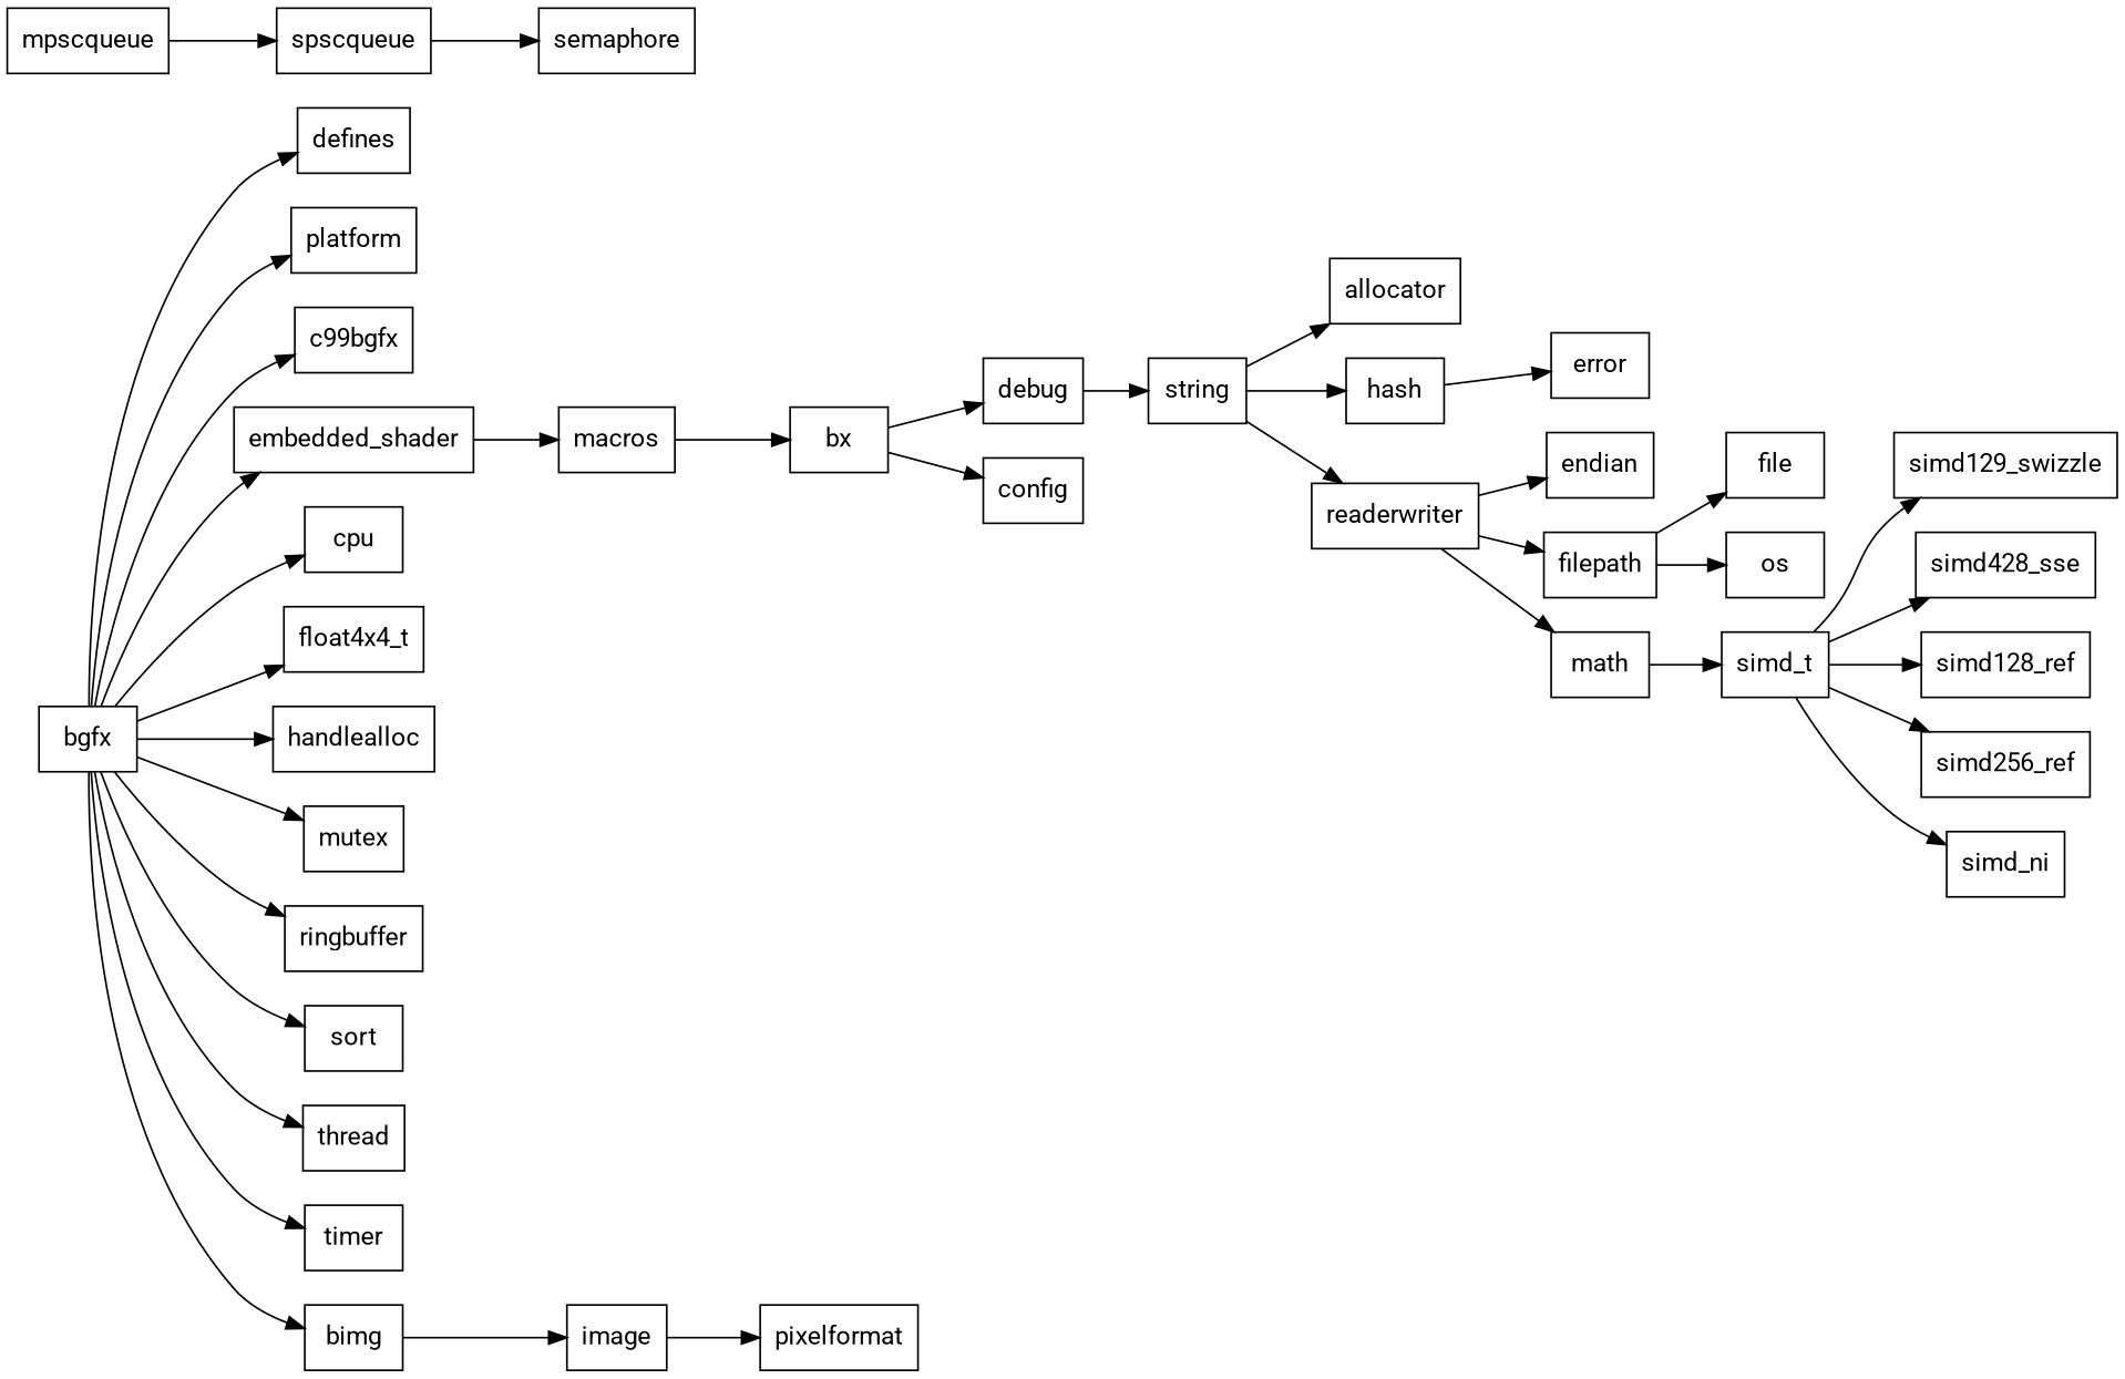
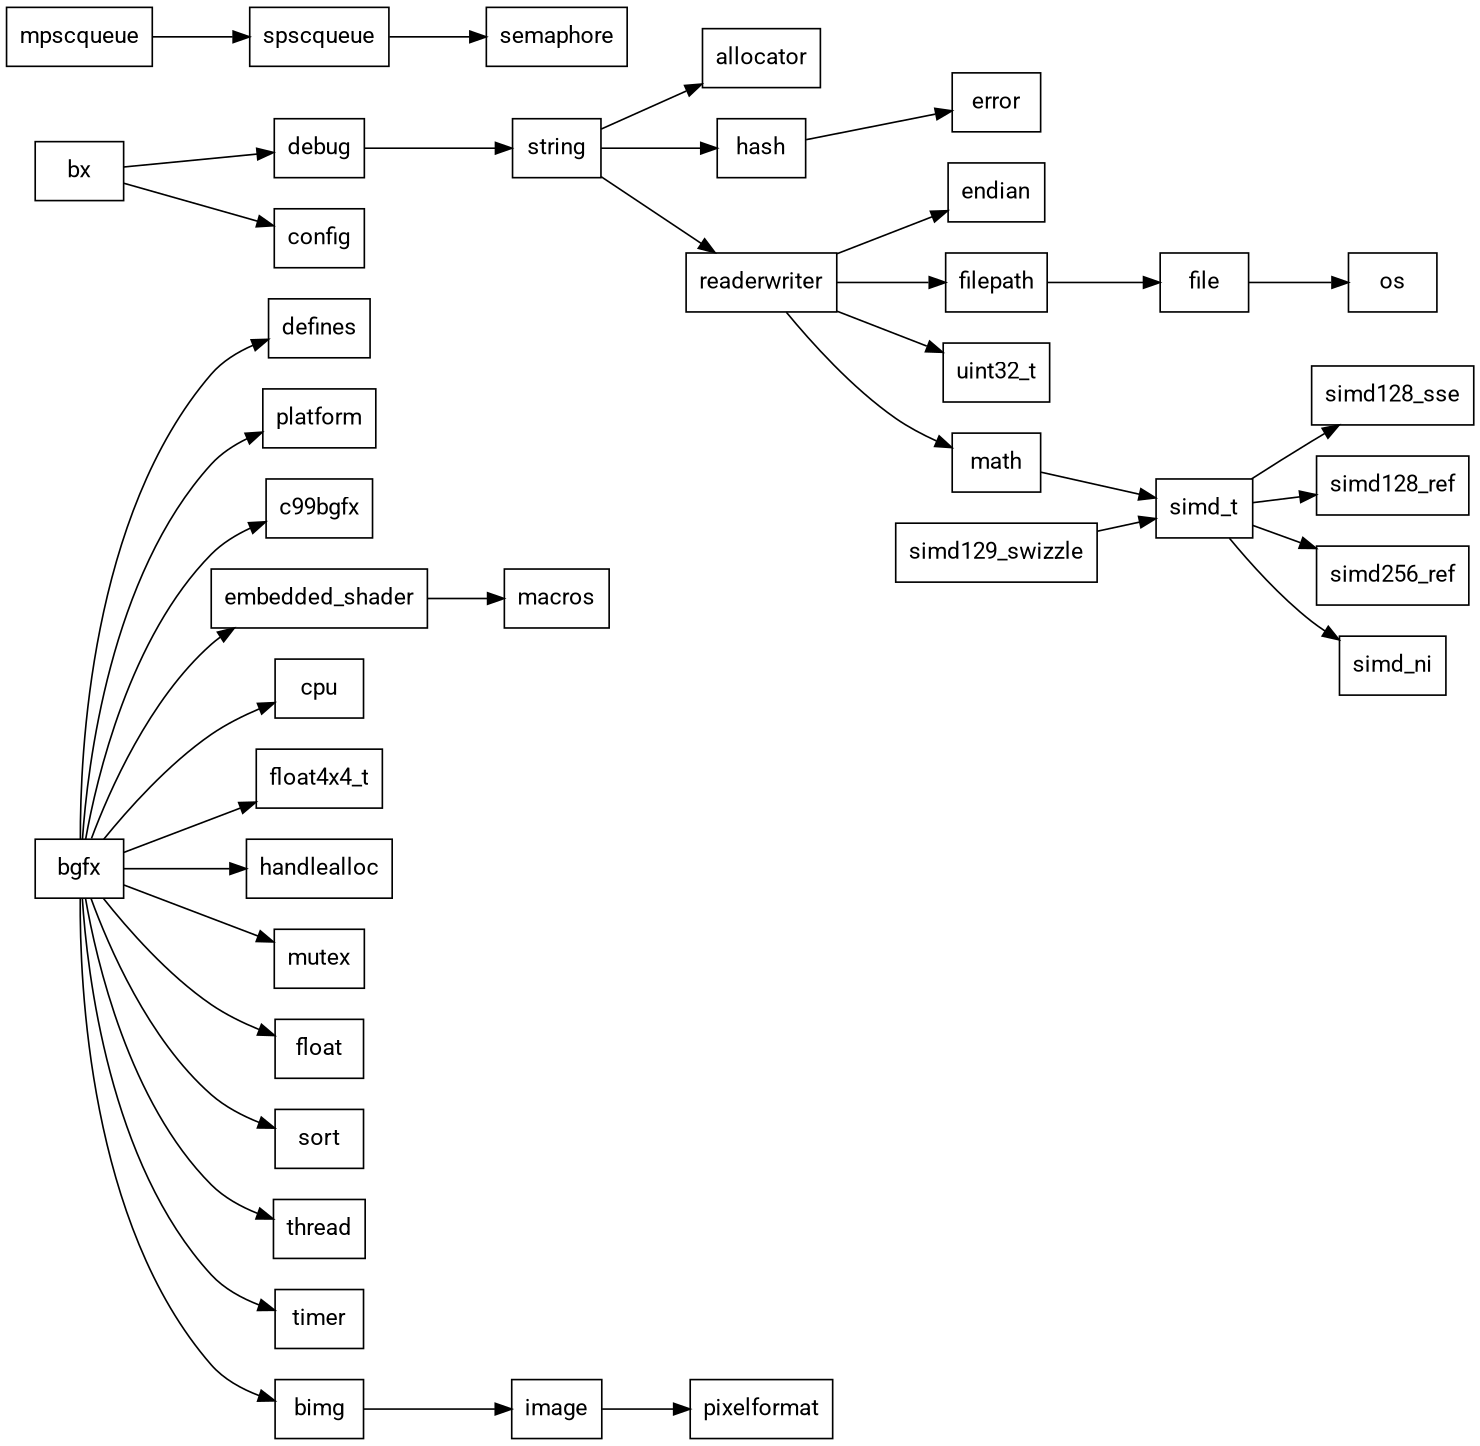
  digraph {
    fontname=Roboto
    rankdir=LR
    node [fontname=Roboto shape=record]
    edge [fontname=Roboto]
    bgfx
    defines
    platform
    c99bgfx
    embedded_shader
    cpu
    float4x4_t
    handlealloc
    mutex
-   ringbuffer
+   ringbuffer [label=float]
    sort
    thread
    timer
    bimg
    macros
    image
    bx
    debug
    config
    string
    allocator
    hash
    readerwriter
    error
    endian
    filepath
+   uint32_t
    math
    file
    os
    simd_t
    n32 [label=simd129_swizzle]
-   simd128_sse [label=simd428_sse]
+   simd128_sse
    simd128_ref
    simd256_ref
    simd_ni
    mpscqueue
    spscqueue
    pixelformat
    semaphore
    bgfx -> defines
    bgfx -> platform
    bgfx -> c99bgfx
    bgfx -> embedded_shader
    bgfx -> cpu
    bgfx -> float4x4_t
    bgfx -> handlealloc
    bgfx -> mutex
    bgfx -> ringbuffer
    bgfx -> sort
    bgfx -> thread
    bgfx -> timer
    bgfx -> bimg
    embedded_shader -> macros
    bimg -> image
-   macros -> bx
    image -> pixelformat
    bx -> debug
    bx -> config
    debug -> string
    string -> allocator
    string -> hash
    string -> readerwriter
    hash -> error
    readerwriter -> endian
    readerwriter -> filepath
+   readerwriter -> uint32_t
    readerwriter -> math
    filepath -> file
-   filepath -> os
+   file -> os
    math -> simd_t
-   simd_t -> n32
+   n32 -> simd_t
    simd_t -> simd128_sse
    simd_t -> simd128_ref
    simd_t -> simd256_ref
    simd_t -> simd_ni
    mpscqueue -> spscqueue
    spscqueue -> semaphore
  }
